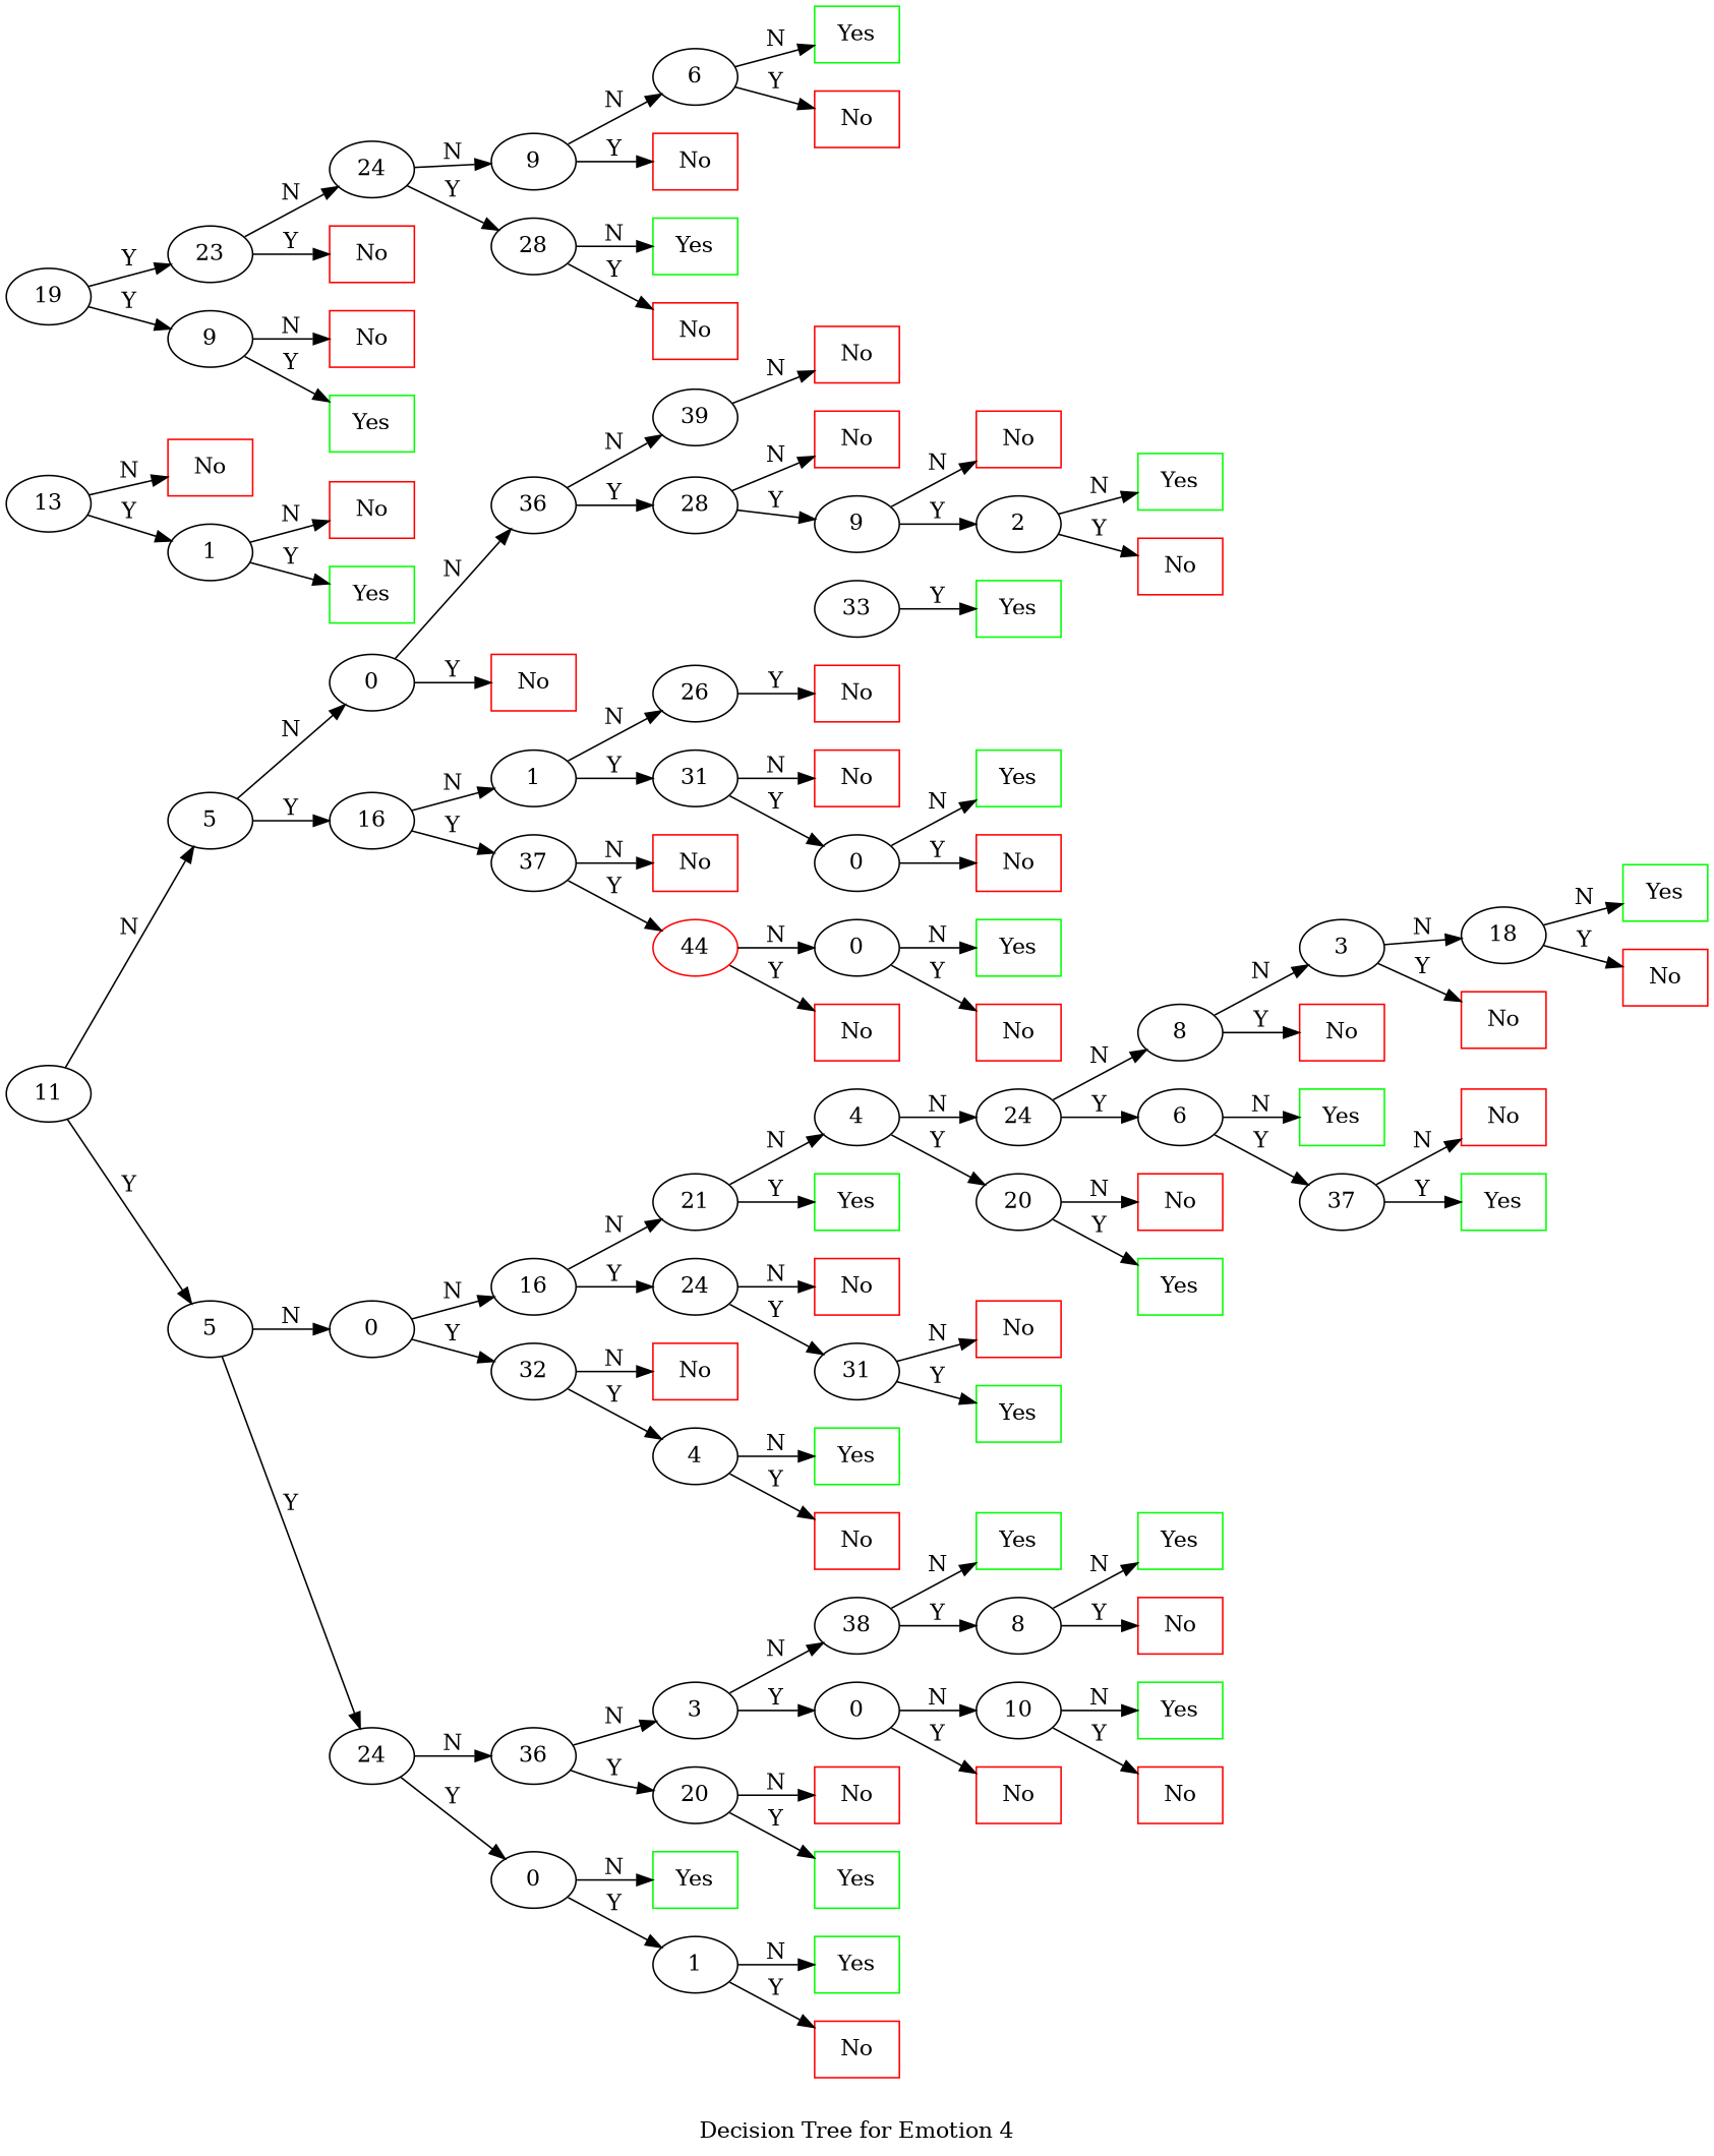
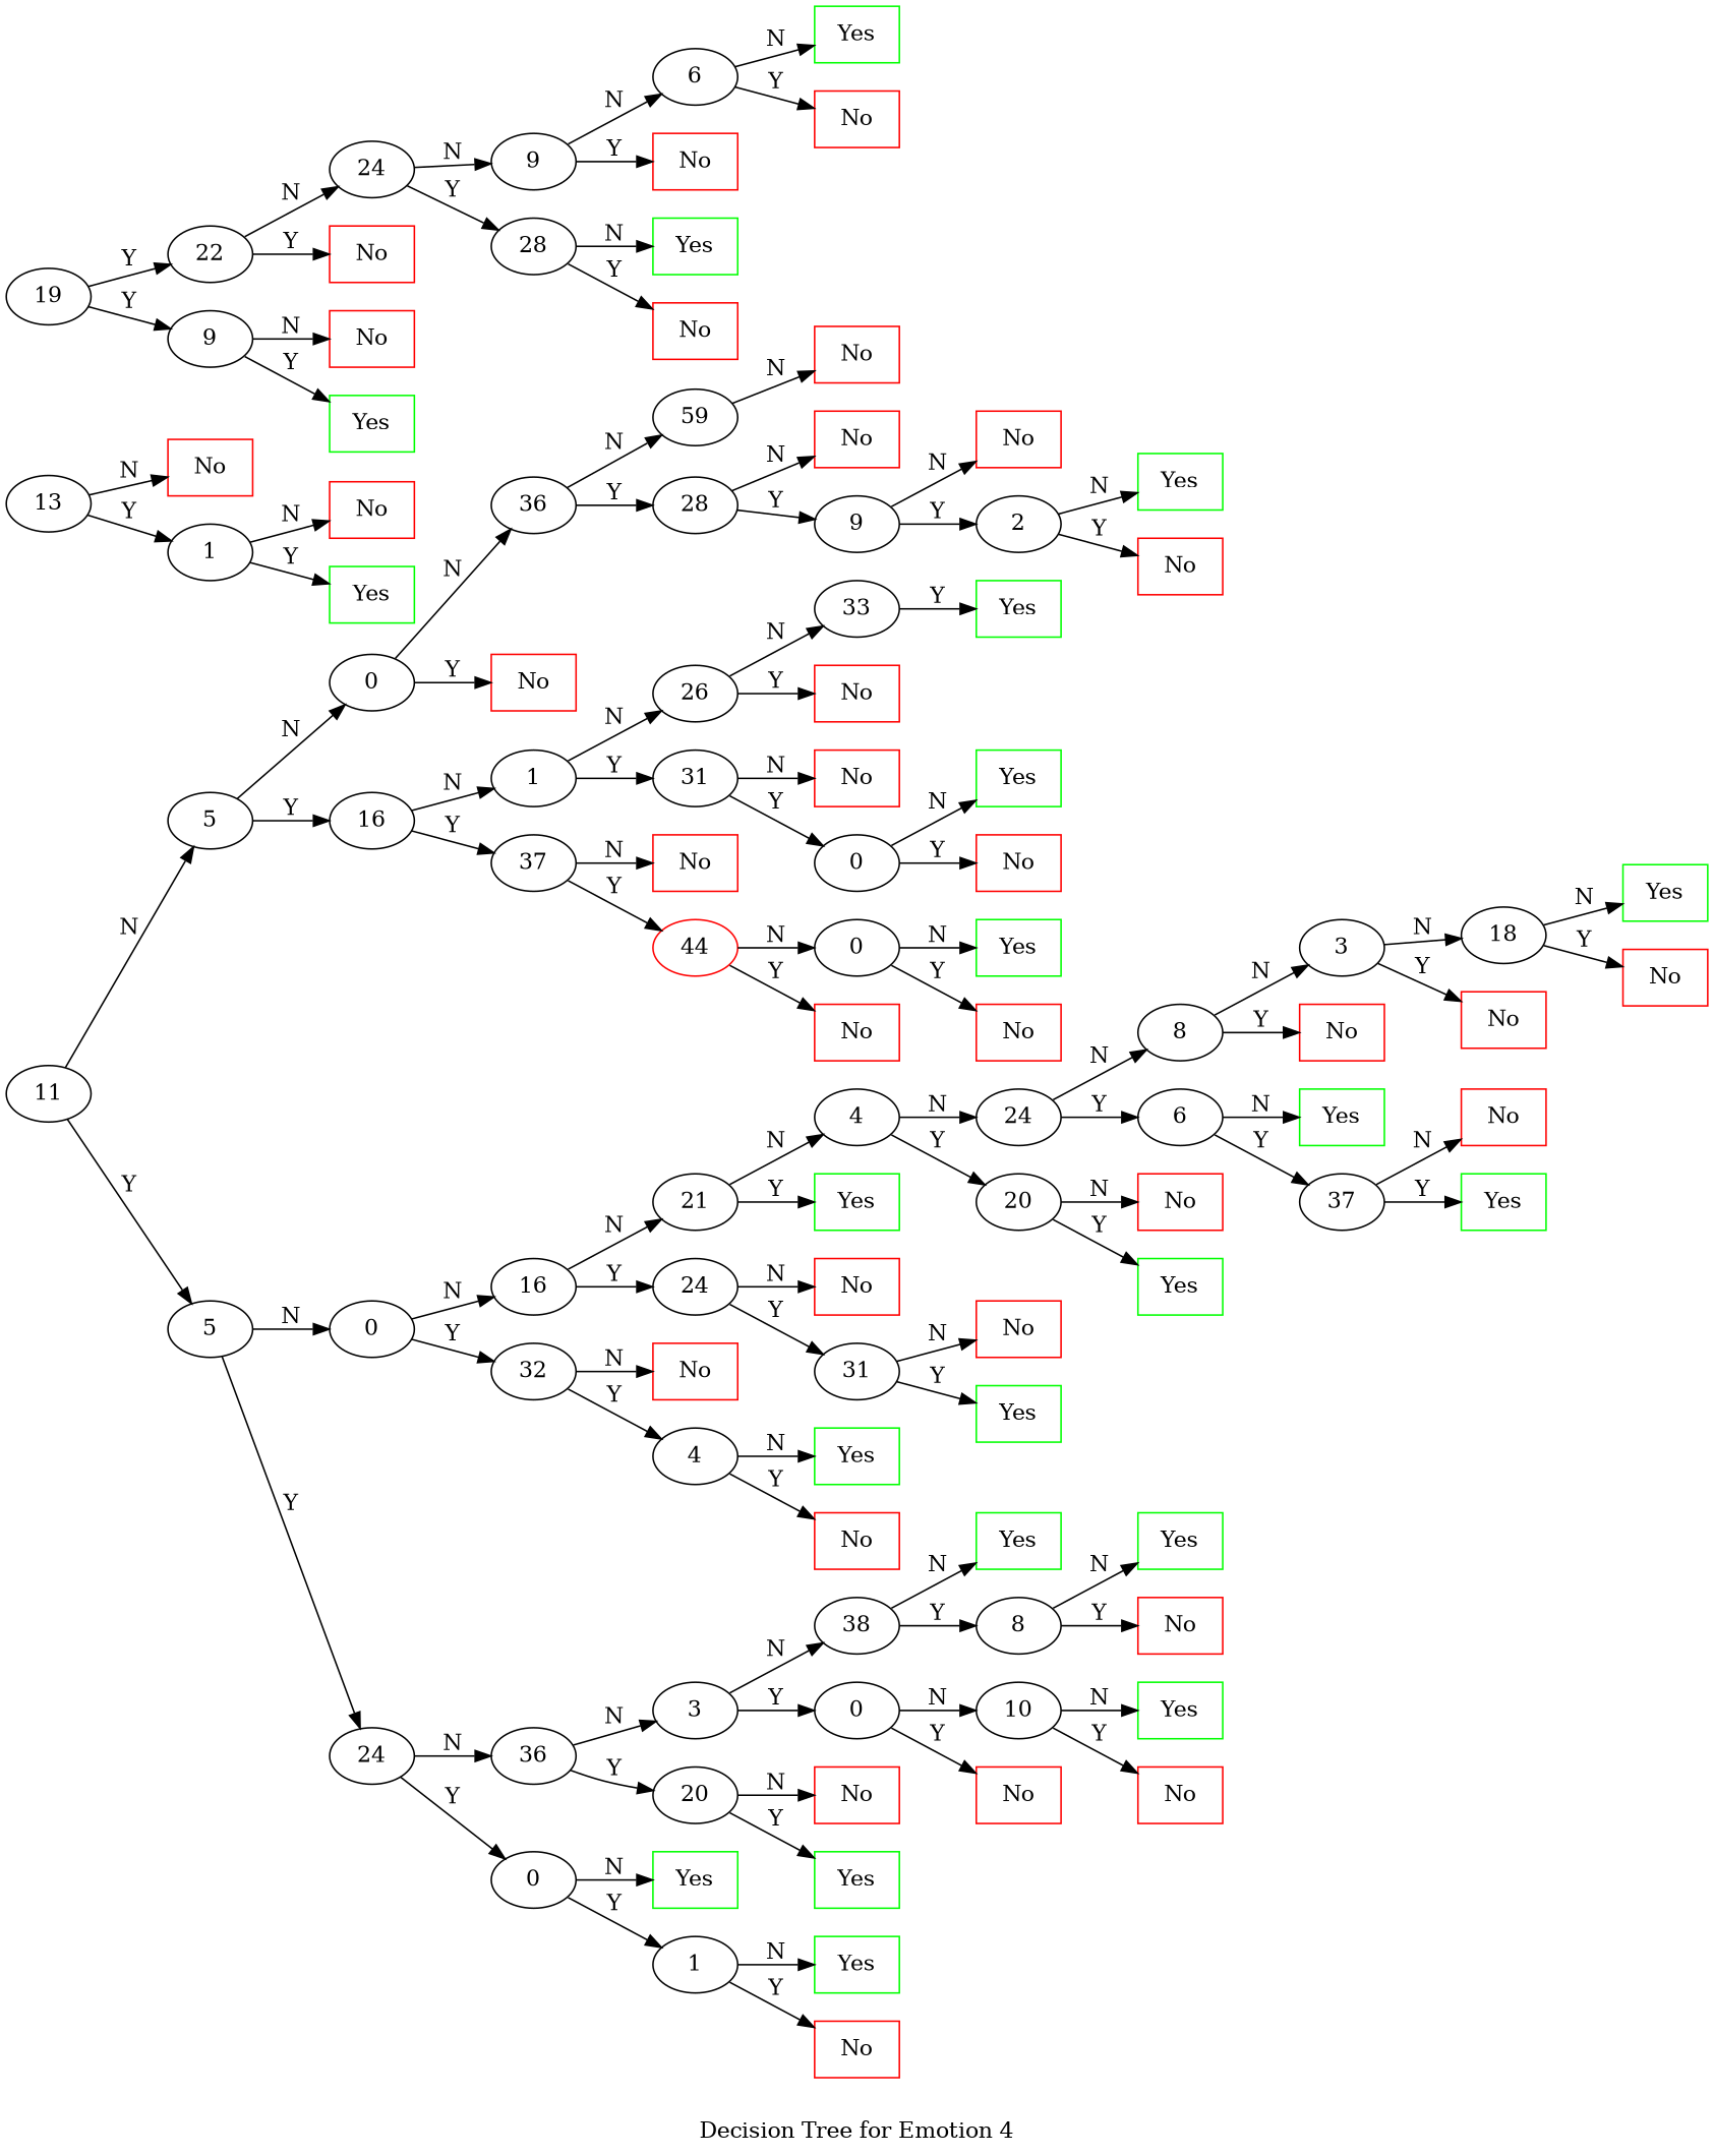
  digraph {
    label="Decision Tree for Emotion 4"
    rankdir=LR
    node [shape=box]
    edge [constraint=true]
    n1 [label=11 shape=""]
    n2 [label=5 shape=""]
    n3 [label=5 shape=""]
    n4 [label=0 shape=""]
    n5 [label=16 shape=""]
    n6 [label=0 shape=""]
    n7 [label=24 shape=""]
    n8 [label=36 shape=""]
    n9 [color=red label=No]
    n10 [label=1 shape=""]
    n11 [label=37 shape=""]
-   n12 [label=39 shape=""]
+   n12 [label=59 shape=""]
    n13 [label=28 shape=""]
    n14 [color=red label=No]
    n15 [color=red label=No]
    n16 [label=9 shape=""]
    n17 [label=13 shape=""]
    n18 [color=red label=No]
    n19 [label=1 shape=""]
    n20 [color=red label=No]
    n21 [color=green label=Yes]
    n22 [color=red label=No]
    n23 [label=2 shape=""]
    n24 [color=green label=Yes]
    n25 [color=red label=No]
    n26 [label=26 shape=""]
    n27 [label=31 shape=""]
    n28 [color=red label=No]
    n29 [color=red label=44 shape=""]
    n30 [label=33 shape=""]
    n31 [color=red label=No]
    n32 [color=red label=No]
    n33 [label=0 shape=""]
    n34 [color=green label=Yes]
    n35 [label=19 shape=""]
-   n36 [label=23 shape=""]
+   n36 [label=22 shape=""]
    n37 [label=9 shape=""]
    n38 [label=24 shape=""]
    n39 [color=red label=No]
    n40 [color=red label=No]
    n41 [color=green label=Yes]
    n42 [label=9 shape=""]
    n43 [label=28 shape=""]
    n44 [label=6 shape=""]
    n45 [color=red label=No]
    n46 [color=green label=Yes]
    n47 [color=red label=No]
    n48 [color=green label=Yes]
    n49 [color=red label=No]
    n50 [color=green label=Yes]
    n51 [color=red label=No]
    n52 [label=0 shape=""]
    n53 [color=red label=No]
    n54 [color=green label=Yes]
    n55 [color=red label=No]
    n56 [label=16 shape=""]
    n57 [label=32 shape=""]
    n58 [label=36 shape=""]
    n59 [label=0 shape=""]
    n60 [label=21 shape=""]
    n61 [label=24 shape=""]
    n62 [color=red label=No]
    n63 [label=4 shape=""]
    n64 [label=4 shape=""]
    n65 [color=green label=Yes]
    n66 [color=red label=No]
    n67 [label=31 shape=""]
    n68 [label=24 shape=""]
    n69 [label=20 shape=""]
    n70 [label=8 shape=""]
    n71 [label=6 shape=""]
    n72 [color=red label=No]
    n73 [color=green label=Yes]
    n74 [label=3 shape=""]
    n75 [color=red label=No]
    n76 [color=green label=Yes]
    n77 [label=37 shape=""]
    n78 [label=18 shape=""]
    n79 [color=red label=No]
    n80 [color=green label=Yes]
    n81 [color=red label=No]
    n82 [color=red label=No]
    n83 [color=green label=Yes]
    n84 [color=red label=No]
    n85 [color=green label=Yes]
    n86 [color=green label=Yes]
    n87 [color=red label=No]
    n88 [label=3 shape=""]
    n89 [label=20 shape=""]
    n90 [color=green label=Yes]
    n91 [label=1 shape=""]
    n92 [label=38 shape=""]
    n93 [label=0 shape=""]
    n94 [color=red label=No]
    n95 [color=green label=Yes]
    n96 [color=green label=Yes]
    n97 [label=8 shape=""]
    n98 [label=10 shape=""]
    n99 [color=red label=No]
    n100 [color=green label=Yes]
    n101 [color=red label=No]
    n102 [color=green label=Yes]
    n103 [color=red label=No]
    n104 [color=green label=Yes]
    n105 [color=red label=No]
    n1 -> n2 [label=N]
    n1 -> n3 [label=Y]
    n2 -> n4 [label=N]
    n2 -> n5 [label=Y]
    n3 -> n6 [label=N]
    n3 -> n7 [label=Y]
    n4 -> n8 [label=N]
    n4 -> n9 [label=Y]
    n5 -> n10 [label=N]
    n5 -> n11 [label=Y]
    n6 -> n56 [label=N]
    n6 -> n57 [label=Y]
    n7 -> n58 [label=N]
    n7 -> n59 [label=Y]
    n8 -> n12 [label=N]
    n8 -> n13 [label=Y]
    n10 -> n26 [label=N]
    n10 -> n27 [label=Y]
    n11 -> n28 [label=N]
    n11 -> n29 [label=Y]
    n12 -> n14 [label=N]
    n13 -> n15 [label=N]
    n13 -> n16 [label=Y]
    n16 -> n22 [label=N]
    n16 -> n23 [label=Y]
    n17 -> n18 [label=N]
    n17 -> n19 [label=Y]
    n19 -> n20 [label=N]
    n19 -> n21 [label=Y]
    n23 -> n24 [label=N]
    n23 -> n25 [label=Y]
+   n26 -> n30 [label=N]
    n26 -> n31 [label=Y]
    n27 -> n32 [label=N]
    n27 -> n33 [label=Y]
    n29 -> n52 [label=N]
    n29 -> n53 [label=Y]
    n30 -> n34 [label=Y]
    n33 -> n50 [label=N]
    n33 -> n51 [label=Y]
    n35 -> n36 [label=Y]
    n35 -> n37 [label=Y]
    n36 -> n38 [label=N]
    n36 -> n39 [label=Y]
    n37 -> n40 [label=N]
    n37 -> n41 [label=Y]
    n38 -> n42 [label=N]
    n38 -> n43 [label=Y]
    n42 -> n44 [label=N]
    n42 -> n45 [label=Y]
    n43 -> n46 [label=N]
    n43 -> n47 [label=Y]
    n44 -> n48 [label=N]
    n44 -> n49 [label=Y]
    n52 -> n54 [label=N]
    n52 -> n55 [label=Y]
    n56 -> n60 [label=N]
    n56 -> n61 [label=Y]
    n57 -> n62 [label=N]
    n57 -> n63 [label=Y]
    n58 -> n88 [label=N]
    n58 -> n89 [label=Y]
    n59 -> n90 [label=N]
    n59 -> n91 [label=Y]
    n60 -> n64 [label=N]
    n60 -> n65 [label=Y]
    n61 -> n66 [label=N]
    n61 -> n67 [label=Y]
    n63 -> n86 [label=N]
    n63 -> n87 [label=Y]
    n64 -> n68 [label=N]
    n64 -> n69 [label=Y]
    n67 -> n84 [label=N]
    n67 -> n85 [label=Y]
    n68 -> n70 [label=N]
    n68 -> n71 [label=Y]
    n69 -> n72 [label=N]
    n69 -> n73 [label=Y]
    n70 -> n74 [label=N]
    n70 -> n75 [label=Y]
    n71 -> n76 [label=N]
    n71 -> n77 [label=Y]
    n74 -> n78 [label=N]
    n74 -> n79 [label=Y]
    n77 -> n82 [label=N]
    n77 -> n83 [label=Y]
    n78 -> n80 [label=N]
    n78 -> n81 [label=Y]
    n88 -> n92 [label=N]
    n88 -> n93 [label=Y]
    n89 -> n94 [label=N]
    n89 -> n95 [label=Y]
    n91 -> n104 [label=N]
    n91 -> n105 [label=Y]
    n92 -> n96 [label=N]
    n92 -> n97 [label=Y]
    n93 -> n98 [label=N]
    n93 -> n99 [label=Y]
    n97 -> n100 [label=N]
    n97 -> n101 [label=Y]
    n98 -> n102 [label=N]
    n98 -> n103 [label=Y]
  }
